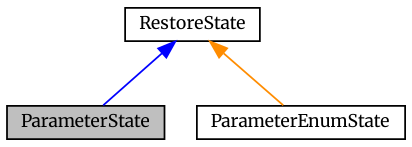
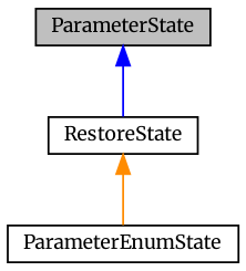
  digraph {
    fontname=Merriweather
    node [color=black fillcolor=white fontname=Merriweather fontsize=10 shape=record style=filled]
    edge [dir=back fontname=Merriweather fontsize=10 labelfontname=Helvetica labelfontsize=10 style=solid]
    n1 [fillcolor=grey75 fontcolor=black height=0.2 label=ParameterState width=0.4]
    n2 [height=0.2 label=ParameterEnumState width=0.4]
    n3 [height=0.2 label=RestoreState width=0.4]
-   n3 -> n1 [color=blue]
+   n1 -> n3 [color=blue]
    n3 -> n2 [color=darkorange]
  }
